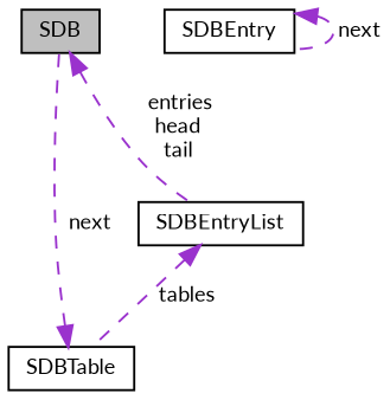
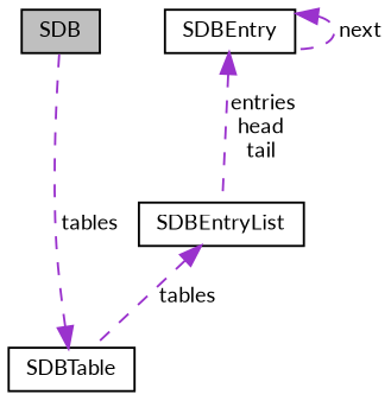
  digraph {
    fontname=Lato
    node [color=black fillcolor=white fontname=Lato fontsize=10 shape=record style=filled]
    edge [color=darkorchid3 dir=back fontname=Lato fontsize=10 labelfontname=Helvetica labelfontsize=10 style=dashed]
    n1 [fillcolor=grey75 fontcolor=black height=0.2 label=SDB width=0.4]
    n2 [height=0.2 label=SDBTable width=0.4]
    n3 [height=0.2 label=SDBEntryList width=0.4]
    n4 [height=0.2 label=SDBEntry width=0.4]
-   n2 -> n1 [label=" next"]
+   n2 -> n1 [label=" tables"]
    n3 -> n2 [label=" tables"]
-   n1 -> n3 [label=" entries\nhead\ntail"]
+   n4 -> n3 [label=" entries\nhead\ntail"]
    n4 -> n4 [label=" next"]
  }
